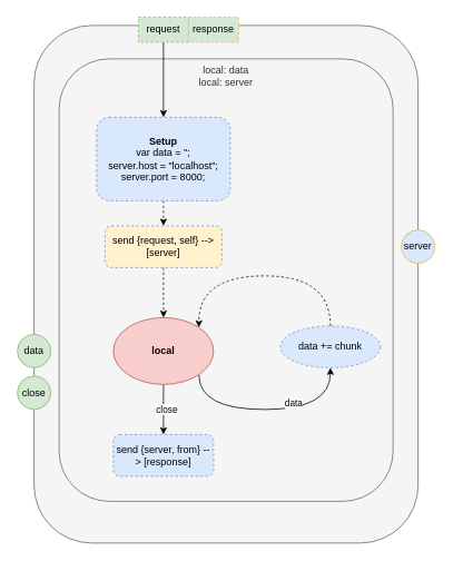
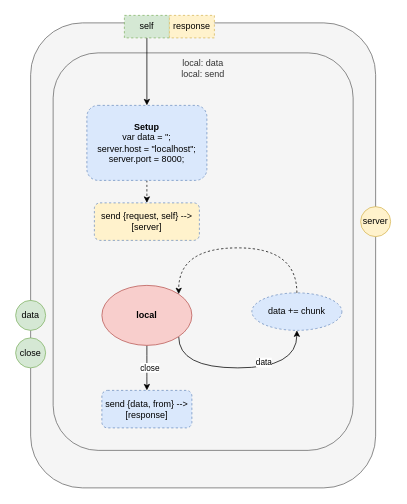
  <mxCell id="0" />
  <mxCell id="1" parent="0" />
  <mxCell id="2" value="" style="rounded=1;whiteSpace=wrap;html=1;verticalAlign=top;fillColor=#f5f5f5;strokeColor=#666666;fontColor=#333333;" vertex="1" parent="1"><mxGeometry x="40" y="30" width="460" height="620" as="geometry" /></mxCell>
- <mxCell id="3" value="local: data&lt;br&gt;local: server" style="rounded=1;whiteSpace=wrap;html=1;verticalAlign=top;fillColor=#f5f5f5;strokeColor=#666666;fontColor=#333333;" vertex="1" parent="1"><mxGeometry x="70" y="70" width="400" height="530" as="geometry" /></mxCell>
+ <mxCell id="3" value="local: data&lt;br&gt;local: send" style="rounded=1;whiteSpace=wrap;html=1;verticalAlign=top;fillColor=#f5f5f5;strokeColor=#666666;fontColor=#333333;" vertex="1" parent="1"><mxGeometry x="70" y="70" width="400" height="530" as="geometry" /></mxCell>
  <mxCell id="4" style="edgeStyle=orthogonalEdgeStyle;rounded=0;orthogonalLoop=1;jettySize=auto;html=1;exitX=0.5;exitY=1;exitDx=0;exitDy=0;" edge="1" parent="1" source="20" target="11"><mxGeometry relative="1" as="geometry"><mxPoint x="195" y="50" as="sourcePoint" /></mxGeometry></mxCell>
  <mxCell id="5" style="edgeStyle=orthogonalEdgeStyle;curved=1;orthogonalLoop=1;jettySize=auto;html=1;exitX=0.5;exitY=1;exitDx=0;exitDy=0;entryX=0.5;entryY=0;entryDx=0;entryDy=0;" edge="1" parent="1" source="9" target="16"><mxGeometry relative="1" as="geometry"><mxPoint x="195" y="520" as="targetPoint" /></mxGeometry></mxCell>
  <mxCell id="6" value="close" style="edgeLabel;html=1;align=center;verticalAlign=middle;resizable=0;points=[];" vertex="1" connectable="0" parent="5"><mxGeometry x="-0.05" y="3" relative="1" as="geometry"><mxPoint as="offset" /></mxGeometry></mxCell>
  <mxCell id="7" style="edgeStyle=orthogonalEdgeStyle;curved=1;orthogonalLoop=1;jettySize=auto;html=1;exitX=1;exitY=1;exitDx=0;exitDy=0;entryX=0.5;entryY=1;entryDx=0;entryDy=0;strokeWidth=1;" edge="1" parent="1" source="9" target="13"><mxGeometry relative="1" as="geometry"><Array as="points"><mxPoint x="237" y="490" /><mxPoint x="395" y="490" /></Array></mxGeometry></mxCell>
  <mxCell id="8" value="data" style="edgeLabel;html=1;align=center;verticalAlign=middle;resizable=0;points=[];" vertex="1" connectable="0" parent="7"><mxGeometry x="0.243" y="8" relative="1" as="geometry"><mxPoint as="offset" /></mxGeometry></mxCell>
  <mxCell id="9" value="&lt;b&gt;local&lt;/b&gt;" style="ellipse;whiteSpace=wrap;html=1;fillColor=#f8cecc;strokeColor=#b85450;" vertex="1" parent="1"><mxGeometry x="135" y="380" width="120" height="80" as="geometry" /></mxCell>
  <mxCell id="10" style="edgeStyle=orthogonalEdgeStyle;curved=1;orthogonalLoop=1;jettySize=auto;html=1;exitX=0.5;exitY=1;exitDx=0;exitDy=0;entryX=0.5;entryY=0;entryDx=0;entryDy=0;dashed=1;strokeWidth=1;" edge="1" parent="1" source="11" target="15"><mxGeometry relative="1" as="geometry" /></mxCell>
  <mxCell id="11" value="&lt;b&gt;Setup&lt;/b&gt;&lt;br&gt;var data = '';&lt;br&gt;server.host = &quot;localhost&quot;;&lt;br&gt;server.port = 8000;" style="rounded=1;whiteSpace=wrap;html=1;fillColor=#dae8fc;strokeColor=#6c8ebf;dashed=1;" vertex="1" parent="1"><mxGeometry x="115" y="140" width="160" height="100" as="geometry" /></mxCell>
  <mxCell id="12" style="edgeStyle=orthogonalEdgeStyle;curved=1;orthogonalLoop=1;jettySize=auto;html=1;exitX=0.5;exitY=0;exitDx=0;exitDy=0;entryX=1;entryY=0;entryDx=0;entryDy=0;dashed=1;strokeWidth=1;" edge="1" parent="1" source="13" target="9"><mxGeometry relative="1" as="geometry"><Array as="points"><mxPoint x="395" y="330" /><mxPoint x="237" y="330" /></Array></mxGeometry></mxCell>
  <mxCell id="13" value="data += chunk" style="ellipse;whiteSpace=wrap;html=1;fillColor=#dae8fc;strokeColor=#6c8ebf;dashed=1;" vertex="1" parent="1"><mxGeometry x="335" y="390" width="120" height="50" as="geometry" /></mxCell>
- <mxCell id="14" style="edgeStyle=orthogonalEdgeStyle;curved=1;orthogonalLoop=1;jettySize=auto;html=1;exitX=0.5;exitY=1;exitDx=0;exitDy=0;entryX=0.5;entryY=0;entryDx=0;entryDy=0;dashed=1;strokeWidth=1;" edge="1" parent="1" source="15" target="9"><mxGeometry relative="1" as="geometry" /></mxCell>
  <mxCell id="15" value="send {request, self} --&amp;gt; [server]" style="rounded=1;whiteSpace=wrap;html=1;fillColor=#fff2cc;strokeColor=#6c8ebf;dashed=1;" vertex="1" parent="1"><mxGeometry x="125" y="270" width="140" height="50" as="geometry" /></mxCell>
- <mxCell id="16" value="send {server, from} --&amp;gt; [response]" style="rounded=1;whiteSpace=wrap;html=1;fillColor=#dae8fc;strokeColor=#6c8ebf;dashed=1;" vertex="1" parent="1"><mxGeometry x="135" y="520" width="120" height="50" as="geometry" /></mxCell>
- <mxCell id="17" value="server" style="ellipse;whiteSpace=wrap;html=1;aspect=fixed;fillColor=#dae8fc;strokeColor=#d6b656;" vertex="1" parent="1"><mxGeometry x="480" y="275" width="40" height="40" as="geometry" /></mxCell>
+ <mxCell id="16" value="send {data, from} --&amp;gt; [response]" style="rounded=1;whiteSpace=wrap;html=1;fillColor=#dae8fc;strokeColor=#6c8ebf;dashed=1;" vertex="1" parent="1"><mxGeometry x="135" y="520" width="120" height="50" as="geometry" /></mxCell>
+ <mxCell id="17" value="server" style="ellipse;whiteSpace=wrap;html=1;aspect=fixed;fillColor=#fff2cc;strokeColor=#d6b656;" vertex="1" parent="1"><mxGeometry x="480" y="275" width="40" height="40" as="geometry" /></mxCell>
  <mxCell id="18" value="data" style="ellipse;whiteSpace=wrap;html=1;aspect=fixed;fillColor=#d5e8d4;strokeColor=#82b366;" vertex="1" parent="1"><mxGeometry x="20" y="400" width="40" height="40" as="geometry" /></mxCell>
  <mxCell id="19" value="close" style="ellipse;whiteSpace=wrap;html=1;aspect=fixed;fillColor=#d5e8d4;strokeColor=#82b366;" vertex="1" parent="1"><mxGeometry x="20" y="450" width="40" height="40" as="geometry" /></mxCell>
- <mxCell id="20" value="request" style="rounded=0;whiteSpace=wrap;html=1;dashed=1;fillColor=#d5e8d4;strokeColor=#82b366;" vertex="1" parent="1"><mxGeometry x="165" y="20" width="60" height="30" as="geometry" /></mxCell>
- <mxCell id="21" value="response" style="rounded=0;whiteSpace=wrap;html=1;dashed=1;fillColor=#d5e8d4;strokeColor=#d6b656;" vertex="1" parent="1"><mxGeometry x="225" y="20" width="60" height="30" as="geometry" /></mxCell>
+ <mxCell id="20" value="self" style="rounded=0;whiteSpace=wrap;html=1;dashed=1;fillColor=#d5e8d4;strokeColor=#82b366;" vertex="1" parent="1"><mxGeometry x="165" y="20" width="60" height="30" as="geometry" /></mxCell>
+ <mxCell id="21" value="response" style="rounded=0;whiteSpace=wrap;html=1;dashed=1;fillColor=#fff2cc;strokeColor=#d6b656;" vertex="1" parent="1"><mxGeometry x="225" y="20" width="60" height="30" as="geometry" /></mxCell>
